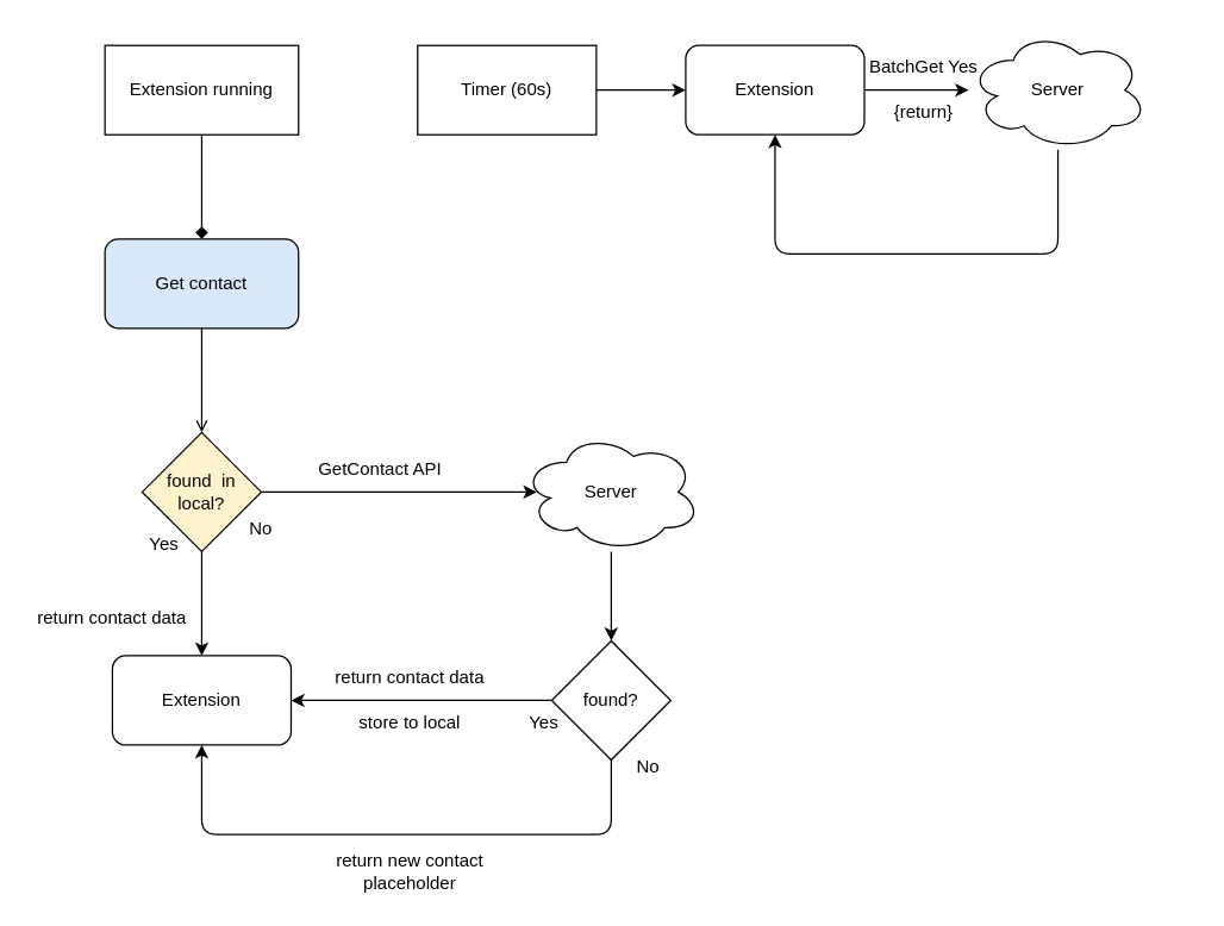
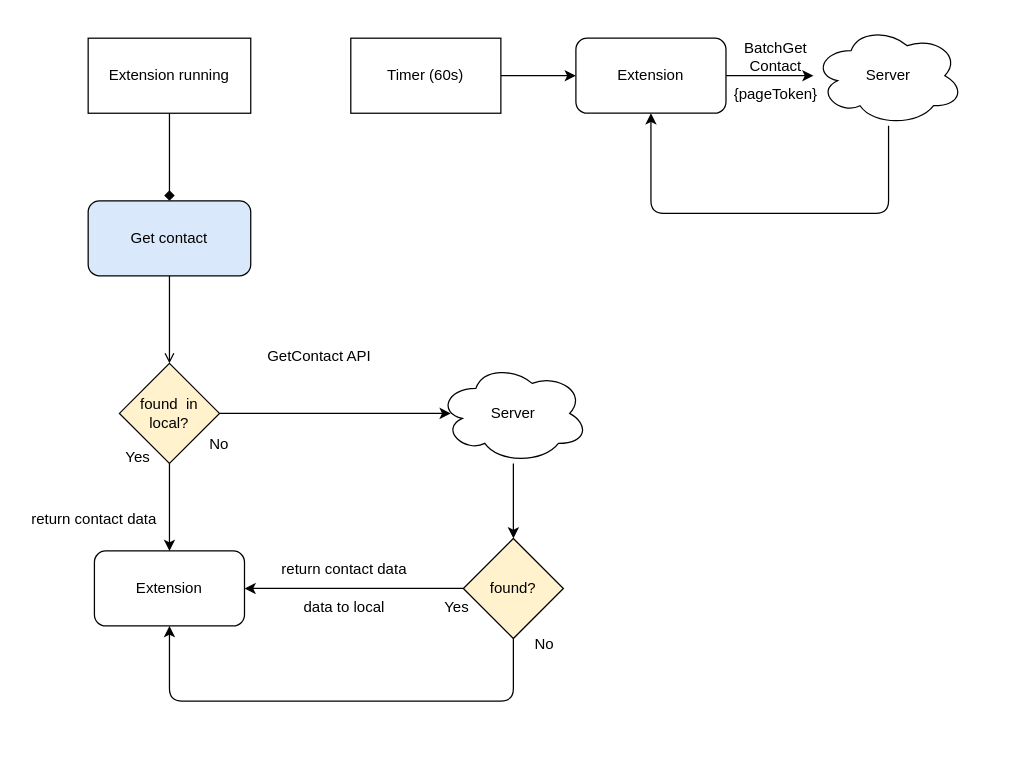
  <mxCell id="0" />
  <mxCell id="1" parent="0" />
  <mxCell id="2" style="edgeStyle=none;html=1;entryX=0.5;entryY=0;entryDx=0;entryDy=0;endArrow=diamond;" edge="1" parent="1" source="3" target="16"><mxGeometry relative="1" as="geometry" /></mxCell>
  <mxCell id="3" value="Extension running" style="whiteSpace=wrap;html=1;rounded=0;" vertex="1" parent="1"><mxGeometry x="70" y="30" width="130" height="60" as="geometry" /></mxCell>
  <mxCell id="4" style="edgeStyle=none;html=1;" edge="1" parent="1" source="5" target="7"><mxGeometry relative="1" as="geometry" /></mxCell>
  <mxCell id="5" value="Timer (60s)" style="whiteSpace=wrap;html=1;rounded=0;" vertex="1" parent="1"><mxGeometry x="280" y="30" width="120" height="60" as="geometry" /></mxCell>
  <mxCell id="6" style="edgeStyle=none;html=1;" edge="1" parent="1" source="7" target="9"><mxGeometry relative="1" as="geometry" /></mxCell>
  <mxCell id="7" value="Extension" style="rounded=1;whiteSpace=wrap;html=1;" vertex="1" parent="1"><mxGeometry x="460" y="30" width="120" height="60" as="geometry" /></mxCell>
  <mxCell id="8" style="edgeStyle=none;html=1;entryX=0.5;entryY=1;entryDx=0;entryDy=0;" edge="1" parent="1" source="9" target="7"><mxGeometry relative="1" as="geometry"><Array as="points"><mxPoint x="710" y="170" /><mxPoint x="520" y="170" /></Array></mxGeometry></mxCell>
  <mxCell id="9" value="Server" style="ellipse;shape=cloud;whiteSpace=wrap;html=1;" vertex="1" parent="1"><mxGeometry x="650" y="20" width="120" height="80" as="geometry" /></mxCell>
- <mxCell id="10" value="BatchGet Yes" style="text;html=1;strokeColor=none;fillColor=none;align=center;verticalAlign=middle;whiteSpace=wrap;rounded=0;" vertex="1" parent="1"><mxGeometry x="580" y="30" width="80" height="30" as="geometry" /></mxCell>
- <mxCell id="11" value="{return}" style="text;html=1;strokeColor=none;fillColor=none;align=center;verticalAlign=middle;whiteSpace=wrap;rounded=0;" vertex="1" parent="1"><mxGeometry x="580" y="60" width="80" height="30" as="geometry" /></mxCell>
+ <mxCell id="10" value="BatchGet Contact" style="text;html=1;strokeColor=none;fillColor=none;align=center;verticalAlign=middle;whiteSpace=wrap;rounded=0;" vertex="1" parent="1"><mxGeometry x="580" y="30" width="80" height="30" as="geometry" /></mxCell>
+ <mxCell id="11" value="{pageToken}" style="text;html=1;strokeColor=none;fillColor=none;align=center;verticalAlign=middle;whiteSpace=wrap;rounded=0;" vertex="1" parent="1"><mxGeometry x="580" y="60" width="80" height="30" as="geometry" /></mxCell>
  <mxCell id="12" style="edgeStyle=none;html=1;" edge="1" parent="1"><mxGeometry relative="1" as="geometry"><mxPoint x="800" y="120" as="targetPoint" /></mxGeometry></mxCell>
  <mxCell id="13" style="edgeStyle=none;html=1;entryX=1;entryY=0.5;entryDx=0;entryDy=0;" edge="1" parent="1"><mxGeometry relative="1" as="geometry"><mxPoint x="490" y="160" as="targetPoint" /></mxGeometry></mxCell>
  <mxCell id="14" style="edgeStyle=none;html=1;" edge="1" parent="1"><mxGeometry relative="1" as="geometry"><mxPoint x="430" y="250" as="targetPoint" /></mxGeometry></mxCell>
  <mxCell id="15" style="edgeStyle=none;html=1;entryX=0.5;entryY=0;entryDx=0;entryDy=0;endArrow=open;" edge="1" parent="1" source="16" target="19"><mxGeometry relative="1" as="geometry" /></mxCell>
  <mxCell id="16" value="Get contact" style="rounded=1;whiteSpace=wrap;html=1;fillColor=#dae8fc;" vertex="1" parent="1"><mxGeometry x="70" y="160" width="130" height="60" as="geometry" /></mxCell>
  <mxCell id="17" style="edgeStyle=none;html=1;entryX=0.5;entryY=0;entryDx=0;entryDy=0;" edge="1" parent="1" source="19" target="20"><mxGeometry relative="1" as="geometry" /></mxCell>
  <mxCell id="18" style="edgeStyle=none;html=1;entryX=0.083;entryY=0.5;entryDx=0;entryDy=0;entryPerimeter=0;" edge="1" parent="1" source="19" target="24"><mxGeometry relative="1" as="geometry"><mxPoint x="260" y="330" as="targetPoint" /></mxGeometry></mxCell>
  <mxCell id="19" value="found&amp;nbsp; in local?" style="rhombus;whiteSpace=wrap;html=1;fillColor=#fff2cc;" vertex="1" parent="1"><mxGeometry x="95" y="290" width="80" height="80" as="geometry" /></mxCell>
  <mxCell id="20" value="Extension" style="rounded=1;whiteSpace=wrap;html=1;" vertex="1" parent="1"><mxGeometry x="75" y="440" width="120" height="60" as="geometry" /></mxCell>
  <mxCell id="21" value="Yes" style="text;html=1;strokeColor=none;fillColor=none;align=center;verticalAlign=middle;whiteSpace=wrap;rounded=0;" vertex="1" parent="1"><mxGeometry x="95" y="350" width="30" height="30" as="geometry" /></mxCell>
  <mxCell id="22" value="No" style="text;html=1;strokeColor=none;fillColor=none;align=center;verticalAlign=middle;whiteSpace=wrap;rounded=0;" vertex="1" parent="1"><mxGeometry x="160" y="340" width="30" height="30" as="geometry" /></mxCell>
  <mxCell id="23" style="edgeStyle=none;html=1;entryX=0.5;entryY=0;entryDx=0;entryDy=0;" edge="1" parent="1" source="24" target="31"><mxGeometry relative="1" as="geometry" /></mxCell>
  <mxCell id="24" value="Server" style="ellipse;shape=cloud;whiteSpace=wrap;html=1;" vertex="1" parent="1"><mxGeometry x="350" y="290" width="120" height="80" as="geometry" /></mxCell>
- <mxCell id="25" value="GetContact API" style="text;html=1;strokeColor=none;fillColor=none;align=center;verticalAlign=middle;whiteSpace=wrap;rounded=0;" vertex="1" parent="1"><mxGeometry x="205" y="300" width="100" height="30" as="geometry" /></mxCell>
+ <mxCell id="25" value="GetContact API" style="text;html=1;strokeColor=none;fillColor=none;align=center;verticalAlign=middle;whiteSpace=wrap;rounded=0;" vertex="1" parent="1"><mxGeometry x="205" y="270" width="100" height="30" as="geometry" /></mxCell>
  <mxCell id="26" value="return contact data" style="text;html=1;strokeColor=none;fillColor=none;align=center;verticalAlign=middle;whiteSpace=wrap;rounded=0;" vertex="1" parent="1"><mxGeometry x="20" y="400" width="110" height="30" as="geometry" /></mxCell>
  <mxCell id="27" value="return contact data" style="text;html=1;strokeColor=none;fillColor=none;align=center;verticalAlign=middle;whiteSpace=wrap;rounded=0;" vertex="1" parent="1"><mxGeometry x="220" y="440" width="110" height="30" as="geometry" /></mxCell>
- <mxCell id="28" value="store to local" style="text;html=1;strokeColor=none;fillColor=none;align=center;verticalAlign=middle;whiteSpace=wrap;rounded=0;" vertex="1" parent="1"><mxGeometry x="220" y="470" width="110" height="30" as="geometry" /></mxCell>
+ <mxCell id="28" value="data to local" style="text;html=1;strokeColor=none;fillColor=none;align=center;verticalAlign=middle;whiteSpace=wrap;rounded=0;" vertex="1" parent="1"><mxGeometry x="220" y="470" width="110" height="30" as="geometry" /></mxCell>
  <mxCell id="29" style="edgeStyle=none;html=1;entryX=1;entryY=0.5;entryDx=0;entryDy=0;" edge="1" parent="1" source="31" target="20"><mxGeometry relative="1" as="geometry" /></mxCell>
  <mxCell id="30" style="edgeStyle=none;html=1;entryX=0.5;entryY=1;entryDx=0;entryDy=0;" edge="1" parent="1" source="31" target="20"><mxGeometry relative="1" as="geometry"><Array as="points"><mxPoint x="410" y="560" /><mxPoint x="135" y="560" /></Array></mxGeometry></mxCell>
- <mxCell id="31" value="found?" style="rhombus;whiteSpace=wrap;html=1;" vertex="1" parent="1"><mxGeometry x="370" y="430" width="80" height="80" as="geometry" /></mxCell>
+ <mxCell id="31" value="found?" style="rhombus;whiteSpace=wrap;html=1;fillColor=#fff2cc;" vertex="1" parent="1"><mxGeometry x="370" y="430" width="80" height="80" as="geometry" /></mxCell>
  <mxCell id="32" value="Yes" style="text;html=1;strokeColor=none;fillColor=none;align=center;verticalAlign=middle;whiteSpace=wrap;rounded=0;" vertex="1" parent="1"><mxGeometry x="350" y="470" width="30" height="30" as="geometry" /></mxCell>
  <mxCell id="33" value="No" style="text;html=1;strokeColor=none;fillColor=none;align=center;verticalAlign=middle;whiteSpace=wrap;rounded=0;" vertex="1" parent="1"><mxGeometry x="420" y="500" width="30" height="30" as="geometry" /></mxCell>
- <mxCell id="34" value="return new contact placeholder" style="text;html=1;strokeColor=none;fillColor=none;align=center;verticalAlign=middle;whiteSpace=wrap;rounded=0;" vertex="1" parent="1"><mxGeometry x="220" y="570" width="110" height="30" as="geometry" /></mxCell>
